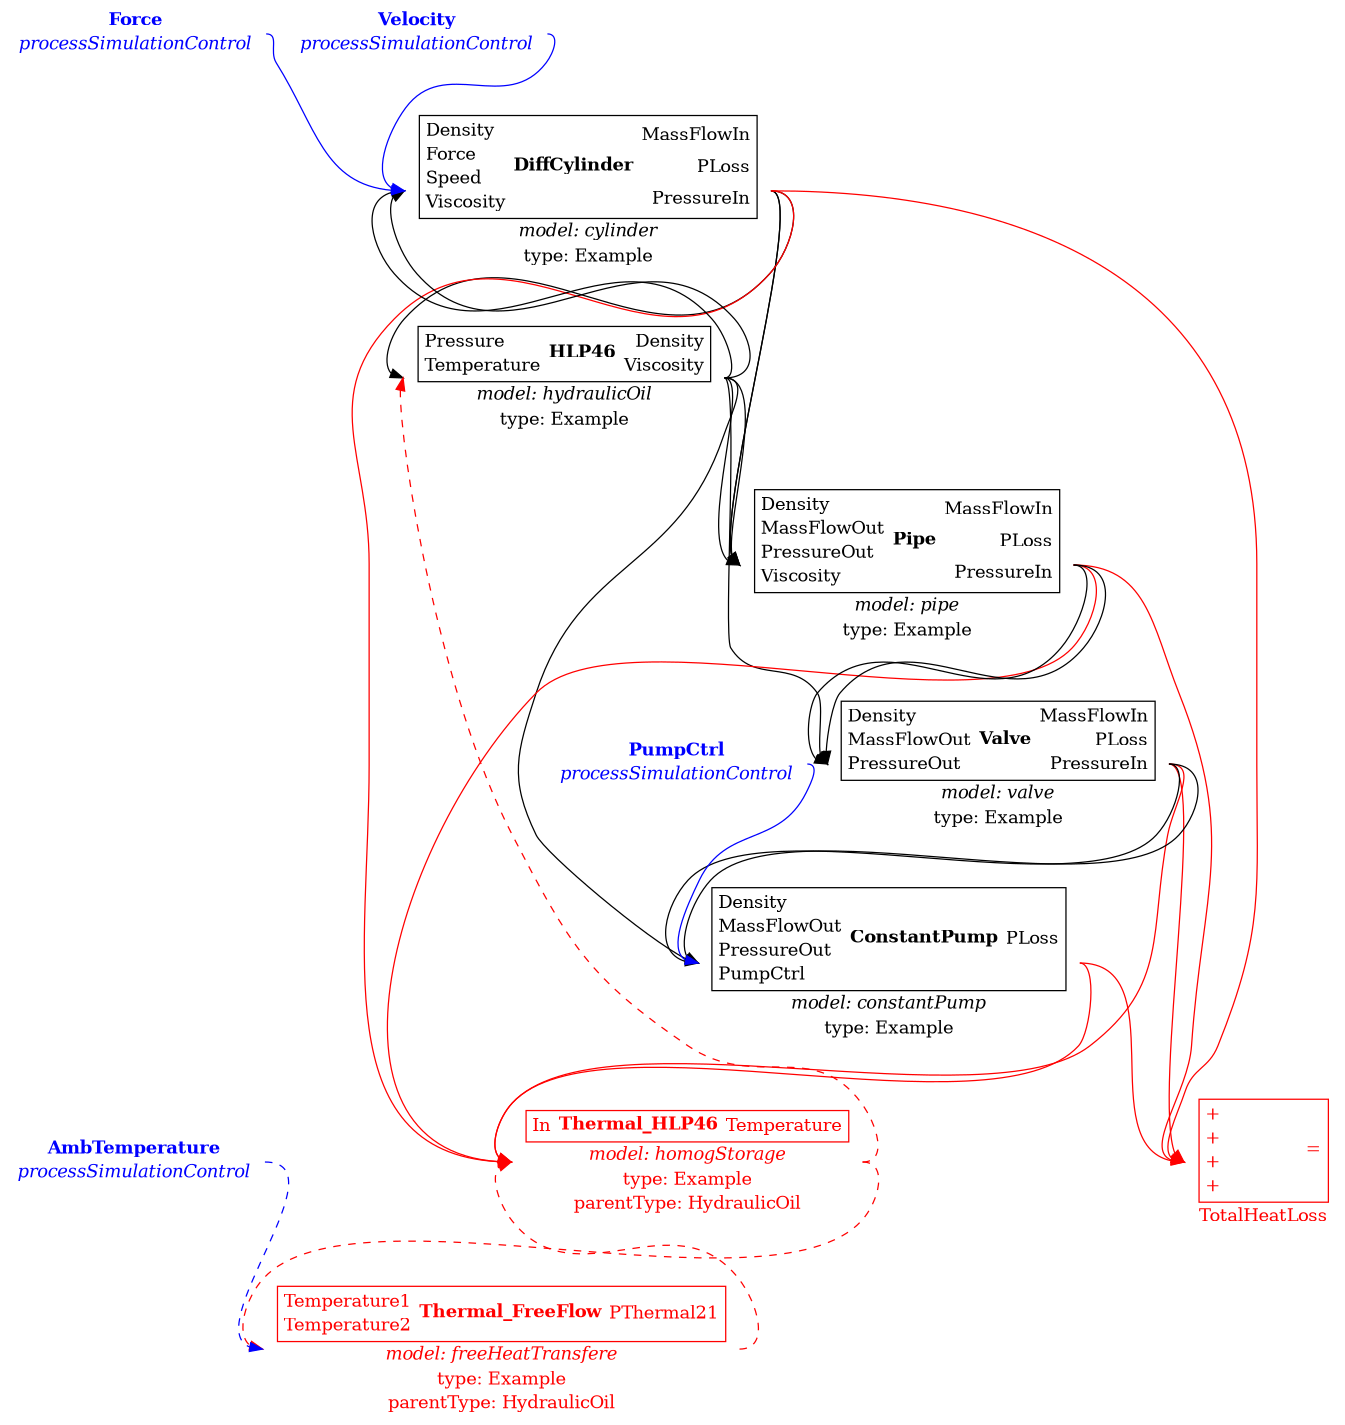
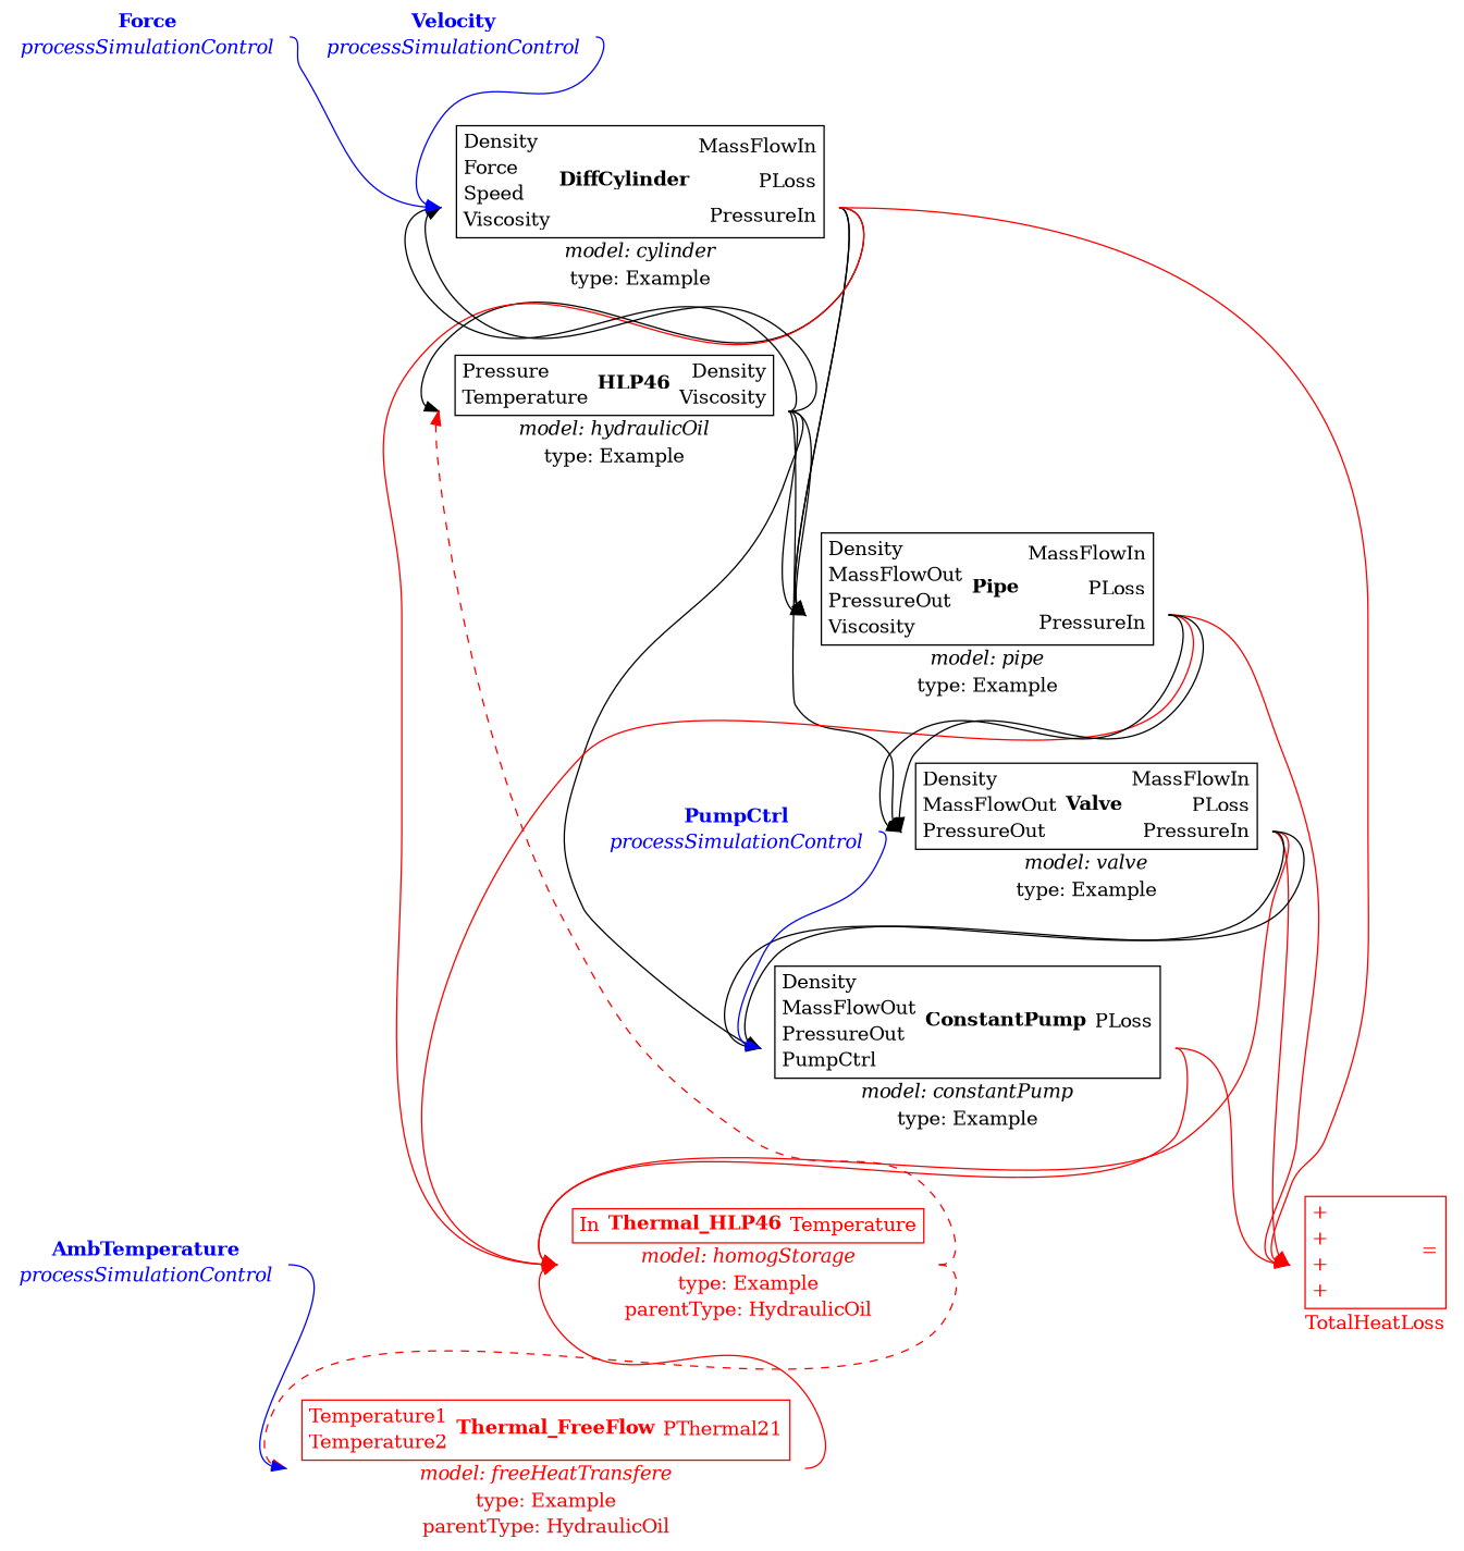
  digraph {
    rankdir=TB
    splines=true
    node [shape=plaintext]
    edge [color=black headport=w style=solid tailport=e]
    n1 [label=< <TABLE BORDER="0" CELLBORDER="0" CELLSPACING="0"><TR><TD><TABLE COLOR="black" BORDER="1" CELLBORDER="0" CELLSPACING="0"><TR><TD><TABLE BORDER="0" CELLBORDER="0" CELLSPACING="0"><TR><TD PORT="Density" ALIGN="left"><FONT COLOR="black">Density</FONT></TD></TR><TR><TD PORT="Force" ALIGN="left"><FONT COLOR="black">Force</FONT></TD></TR><TR><TD PORT="Speed" ALIGN="left"><FONT COLOR="black">Speed</FONT></TD></TR><TR><TD PORT="Viscosity" ALIGN="left"><FONT COLOR="black">Viscosity</FONT></TD></TR></TABLE></TD><TD><B><FONT COLOR="black">DiffCylinder</FONT></B></TD><TD><TABLE BORDER="0" CELLBORDER="0" CELLSPACING="0"><TR><TD PORT="MassFlowIn" ALIGN="right"><FONT COLOR="black">MassFlowIn</FONT></TD></TR><TR><TD PORT="PLoss" ALIGN="right"><FONT COLOR="black">PLoss</FONT></TD></TR><TR><TD PORT="PressureIn" ALIGN="right"><FONT COLOR="black">PressureIn</FONT></TD></TR></TABLE></TD></TR></TABLE></TD></TR><TR><TD><FONT COLOR="black"><I>model: cylinder</I></FONT></TD></TR><TR><TD><FONT COLOR="black">type: Example</FONT></TD></TR></TABLE> >]
    n2 [label=< <TABLE BORDER="0" CELLBORDER="0" CELLSPACING="0"><TR><TD><TABLE COLOR="black" BORDER="1" CELLBORDER="0" CELLSPACING="0"><TR><TD><TABLE BORDER="0" CELLBORDER="0" CELLSPACING="0"><TR><TD PORT="Pressure" ALIGN="left"><FONT COLOR="black">Pressure</FONT></TD></TR><TR><TD PORT="Temperature" ALIGN="left"><FONT COLOR="black">Temperature</FONT></TD></TR></TABLE></TD><TD><B><FONT COLOR="black">HLP46</FONT></B></TD><TD><TABLE BORDER="0" CELLBORDER="0" CELLSPACING="0"><TR><TD PORT="Density" ALIGN="right"><FONT COLOR="black">Density</FONT></TD></TR><TR><TD PORT="Viscosity" ALIGN="right"><FONT COLOR="black">Viscosity</FONT></TD></TR></TABLE></TD></TR></TABLE></TD></TR><TR><TD><FONT COLOR="black"><I>model: hydraulicOil</I></FONT></TD></TR><TR><TD><FONT COLOR="black">type: Example</FONT></TD></TR></TABLE> >]
    n3 [label=< <TABLE BORDER="0" CELLBORDER="0" CELLSPACING="0"><TR><TD><TABLE COLOR="black" BORDER="1" CELLBORDER="0" CELLSPACING="0"><TR><TD><TABLE BORDER="0" CELLBORDER="0" CELLSPACING="0"><TR><TD PORT="Density" ALIGN="left"><FONT COLOR="black">Density</FONT></TD></TR><TR><TD PORT="MassFlowOut" ALIGN="left"><FONT COLOR="black">MassFlowOut</FONT></TD></TR><TR><TD PORT="PressureOut" ALIGN="left"><FONT COLOR="black">PressureOut</FONT></TD></TR><TR><TD PORT="Viscosity" ALIGN="left"><FONT COLOR="black">Viscosity</FONT></TD></TR></TABLE></TD><TD><B><FONT COLOR="black">Pipe</FONT></B></TD><TD><TABLE BORDER="0" CELLBORDER="0" CELLSPACING="0"><TR><TD PORT="MassFlowIn" ALIGN="right"><FONT COLOR="black">MassFlowIn</FONT></TD></TR><TR><TD PORT="PLoss" ALIGN="right"><FONT COLOR="black">PLoss</FONT></TD></TR><TR><TD PORT="PressureIn" ALIGN="right"><FONT COLOR="black">PressureIn</FONT></TD></TR></TABLE></TD></TR></TABLE></TD></TR><TR><TD><FONT COLOR="black"><I>model: pipe</I></FONT></TD></TR><TR><TD><FONT COLOR="black">type: Example</FONT></TD></TR></TABLE> >]
    n4 [label=< <TABLE BORDER="0" CELLBORDER="0" CELLSPACING="0"><TR><TD><TABLE COLOR="red" BORDER="1" CELLBORDER="0" CELLSPACING="0"><TR><TD><TABLE BORDER="0" CELLBORDER="0" CELLSPACING="0"><TR><TD PORT="Plus0" ALIGN="left"><FONT COLOR="red">+</FONT></TD></TR><TR><TD PORT="Plus1" ALIGN="left"><FONT COLOR="red">+</FONT></TD></TR><TR><TD PORT="Plus2" ALIGN="left"><FONT COLOR="red">+</FONT></TD></TR><TR><TD PORT="Plus3" ALIGN="left"><FONT COLOR="red">+</FONT></TD></TR></TABLE></TD><TD><TABLE BORDER="0" CELLBORDER="0" CELLSPACING="0"><TR><TD PORT="Sum" ALIGN="right"><FONT COLOR="red">=</FONT></TD></TR></TABLE></TD></TR></TABLE></TD></TR><TR><TD><FONT COLOR="red">TotalHeatLoss</FONT></TD></TR></TABLE> >]
    n5 [label=< <TABLE BORDER="0" CELLBORDER="0" CELLSPACING="0"><TR><TD><TABLE COLOR="red" BORDER="1" CELLBORDER="0" CELLSPACING="0"><TR><TD><TABLE BORDER="0" CELLBORDER="0" CELLSPACING="0"><TR><TD PORT="In" ALIGN="left"><FONT COLOR="red">In</FONT></TD></TR></TABLE></TD><TD><B><FONT COLOR="red">Thermal_HLP46</FONT></B></TD><TD><TABLE BORDER="0" CELLBORDER="0" CELLSPACING="0"><TR><TD PORT="Temperature" ALIGN="right"><FONT COLOR="red">Temperature</FONT></TD></TR></TABLE></TD></TR></TABLE></TD></TR><TR><TD><FONT COLOR="red"><I>model: homogStorage</I></FONT></TD></TR><TR><TD><FONT COLOR="red">type: Example</FONT></TD></TR><TR><TD><FONT COLOR="red">parentType: HydraulicOil</FONT></TD></TR></TABLE> >]
    n6 [label=< <TABLE BORDER="0" CELLBORDER="0" CELLSPACING="0"><TR><TD><TABLE COLOR="black" BORDER="1" CELLBORDER="0" CELLSPACING="0"><TR><TD><TABLE BORDER="0" CELLBORDER="0" CELLSPACING="0"><TR><TD PORT="Density" ALIGN="left"><FONT COLOR="black">Density</FONT></TD></TR><TR><TD PORT="MassFlowOut" ALIGN="left"><FONT COLOR="black">MassFlowOut</FONT></TD></TR><TR><TD PORT="PressureOut" ALIGN="left"><FONT COLOR="black">PressureOut</FONT></TD></TR></TABLE></TD><TD><B><FONT COLOR="black">Valve</FONT></B></TD><TD><TABLE BORDER="0" CELLBORDER="0" CELLSPACING="0"><TR><TD PORT="MassFlowIn" ALIGN="right"><FONT COLOR="black">MassFlowIn</FONT></TD></TR><TR><TD PORT="PLoss" ALIGN="right"><FONT COLOR="black">PLoss</FONT></TD></TR><TR><TD PORT="PressureIn" ALIGN="right"><FONT COLOR="black">PressureIn</FONT></TD></TR></TABLE></TD></TR></TABLE></TD></TR><TR><TD><FONT COLOR="black"><I>model: valve</I></FONT></TD></TR><TR><TD><FONT COLOR="black">type: Example</FONT></TD></TR></TABLE> >]
    n7 [label=< <TABLE BORDER="0" CELLBORDER="0" CELLSPACING="0"><TR><TD><TABLE COLOR="black" BORDER="1" CELLBORDER="0" CELLSPACING="0"><TR><TD><TABLE BORDER="0" CELLBORDER="0" CELLSPACING="0"><TR><TD PORT="Density" ALIGN="left"><FONT COLOR="black">Density</FONT></TD></TR><TR><TD PORT="MassFlowOut" ALIGN="left"><FONT COLOR="black">MassFlowOut</FONT></TD></TR><TR><TD PORT="PressureOut" ALIGN="left"><FONT COLOR="black">PressureOut</FONT></TD></TR><TR><TD PORT="PumpCtrl" ALIGN="left"><FONT COLOR="black">PumpCtrl</FONT></TD></TR></TABLE></TD><TD><B><FONT COLOR="black">ConstantPump</FONT></B></TD><TD><TABLE BORDER="0" CELLBORDER="0" CELLSPACING="0"><TR><TD PORT="PLoss" ALIGN="right"><FONT COLOR="black">PLoss</FONT></TD></TR></TABLE></TD></TR></TABLE></TD></TR><TR><TD><FONT COLOR="black"><I>model: constantPump</I></FONT></TD></TR><TR><TD><FONT COLOR="black">type: Example</FONT></TD></TR></TABLE> >]
    n8 [label=< <TABLE BORDER="0" CELLBORDER="0" CELLSPACING="0"><TR><TD><TABLE COLOR="red" BORDER="1" CELLBORDER="0" CELLSPACING="0"><TR><TD><TABLE BORDER="0" CELLBORDER="0" CELLSPACING="0"><TR><TD PORT="Temperature1" ALIGN="left"><FONT COLOR="red">Temperature1</FONT></TD></TR><TR><TD PORT="Temperature2" ALIGN="left"><FONT COLOR="red">Temperature2</FONT></TD></TR></TABLE></TD><TD><B><FONT COLOR="red">Thermal_FreeFlow</FONT></B></TD><TD><TABLE BORDER="0" CELLBORDER="0" CELLSPACING="0"><TR><TD PORT="PThermal21" ALIGN="right"><FONT COLOR="red">PThermal21</FONT></TD></TR></TABLE></TD></TR></TABLE></TD></TR><TR><TD><FONT COLOR="red"><I>model: freeHeatTransfere</I></FONT></TD></TR><TR><TD><FONT COLOR="red">type: Example</FONT></TD></TR><TR><TD><FONT COLOR="red">parentType: HydraulicOil</FONT></TD></TR></TABLE> >]
    n9 [label=<<TABLE BORDER="0" CELLBORDER="0" CELLSPACING="0"><TR><TD><FONT COLOR="blue"><B>Force</B></FONT></TD></TR><TR><TD><I><FONT COLOR="blue">processSimulationControl</FONT></I></TD></TR></TABLE>>]
    n10 [label=<<TABLE BORDER="0" CELLBORDER="0" CELLSPACING="0"><TR><TD><FONT COLOR="blue"><B>Velocity</B></FONT></TD></TR><TR><TD><I><FONT COLOR="blue">processSimulationControl</FONT></I></TD></TR></TABLE>>]
    n11 [label=<<TABLE BORDER="0" CELLBORDER="0" CELLSPACING="0"><TR><TD><FONT COLOR="blue"><B>AmbTemperature</B></FONT></TD></TR><TR><TD><I><FONT COLOR="blue">processSimulationControl</FONT></I></TD></TR></TABLE>>]
    n12 [label=<<TABLE BORDER="0" CELLBORDER="0" CELLSPACING="0"><TR><TD><FONT COLOR="blue"><B>PumpCtrl</B></FONT></TD></TR><TR><TD><I><FONT COLOR="blue">processSimulationControl</FONT></I></TD></TR></TABLE>>]
    n1 -> n2
    n1 -> n3
    n1 -> n3
    n1 -> n4 [color=red]
    n1 -> n5 [color=red]
    n2 -> n1
    n2 -> n1
    n2 -> n3
    n2 -> n3
    n2 -> n6
    n2 -> n7
    n3 -> n4 [color=red]
    n3 -> n5 [color=red]
    n3 -> n6
    n3 -> n6
    n5 -> n2 [color=red style=dashed]
    n5 -> n8 [color=red style=dashed]
    n6 -> n4 [color=red]
    n6 -> n5 [color=red]
    n6 -> n7
    n6 -> n7
    n7 -> n4 [color=red]
    n7 -> n5 [color=red]
-   n8 -> n5 [color=red style=dashed]
+   n8 -> n5 [color=red]
    n9 -> n1 [color=blue]
    n10 -> n1 [color=blue]
-   n11 -> n8 [color=blue style=dashed]
+   n11 -> n8 [color=blue]
    n12 -> n7 [color=blue]
  }
